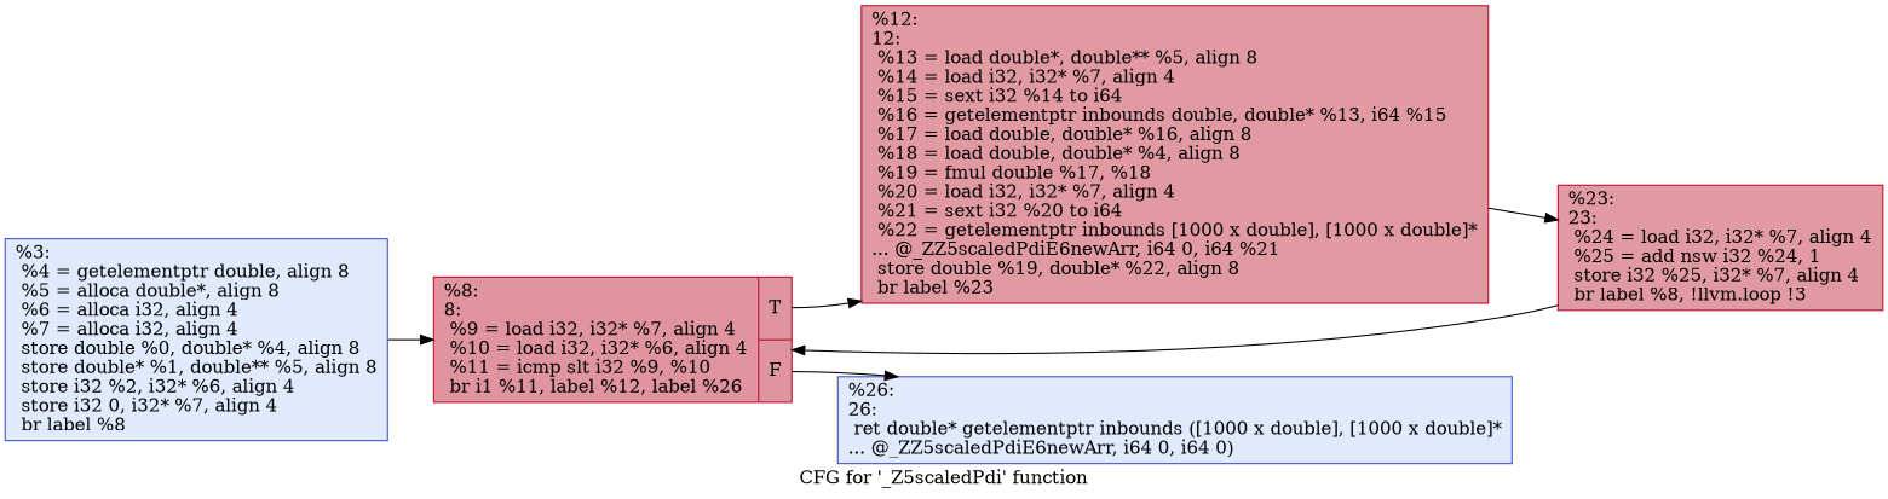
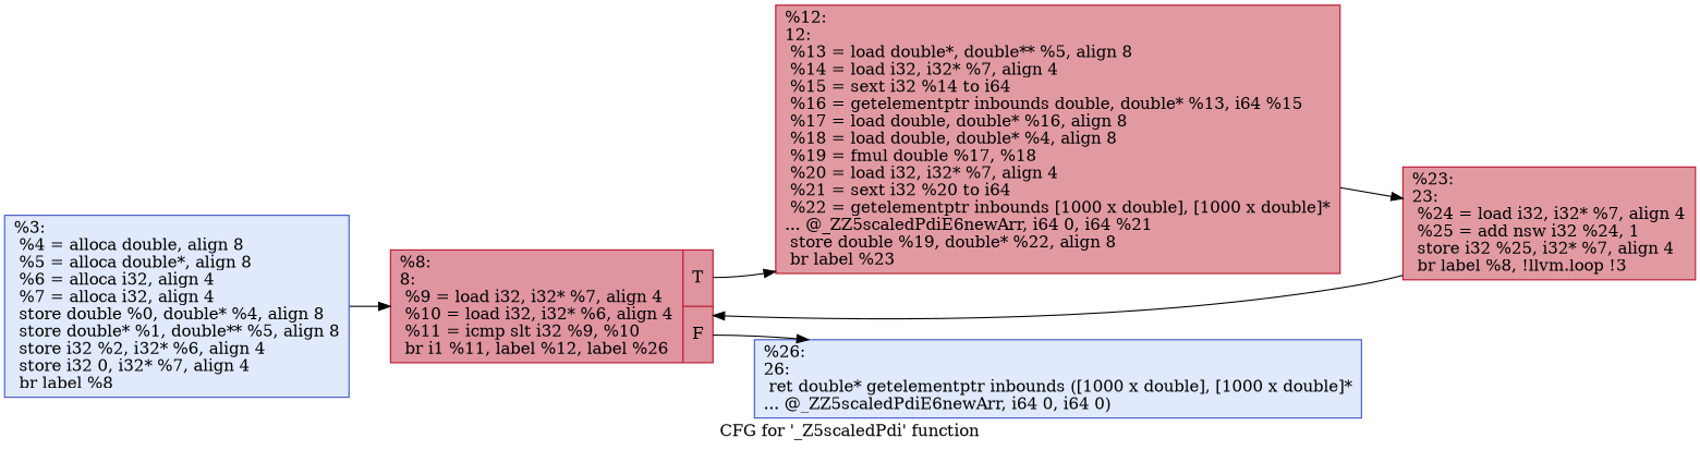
  digraph {
    label="CFG for '_Z5scaledPdi' function"
    rankdir=LR
    node [color="#b70d28ff" fillcolor="#b9d0f970" shape=record style=filled]
-   n1 [color="#3d50c3ff" label="{%3:\l  %4 = getelementptr double, align 8\l  %5 = alloca double*, align 8\l  %6 = alloca i32, align 4\l  %7 = alloca i32, align 4\l  store double %0, double* %4, align 8\l  store double* %1, double** %5, align 8\l  store i32 %2, i32* %6, align 4\l  store i32 0, i32* %7, align 4\l  br label %8\l}"]
+   n1 [color="#3d50c3ff" label="{%3:\l  %4 = alloca double, align 8\l  %5 = alloca double*, align 8\l  %6 = alloca i32, align 4\l  %7 = alloca i32, align 4\l  store double %0, double* %4, align 8\l  store double* %1, double** %5, align 8\l  store i32 %2, i32* %6, align 4\l  store i32 0, i32* %7, align 4\l  br label %8\l}"]
    n2 [fillcolor="#b70d2870" label="{%8:\l8:                                                \l  %9 = load i32, i32* %7, align 4\l  %10 = load i32, i32* %6, align 4\l  %11 = icmp slt i32 %9, %10\l  br i1 %11, label %12, label %26\l|{<s0>T|<s1>F}}"]
    n3 [fillcolor="#bb1b2c70" label="{%12:\l12:                                               \l  %13 = load double*, double** %5, align 8\l  %14 = load i32, i32* %7, align 4\l  %15 = sext i32 %14 to i64\l  %16 = getelementptr inbounds double, double* %13, i64 %15\l  %17 = load double, double* %16, align 8\l  %18 = load double, double* %4, align 8\l  %19 = fmul double %17, %18\l  %20 = load i32, i32* %7, align 4\l  %21 = sext i32 %20 to i64\l  %22 = getelementptr inbounds [1000 x double], [1000 x double]*\l... @_ZZ5scaledPdiE6newArr, i64 0, i64 %21\l  store double %19, double* %22, align 8\l  br label %23\l}"]
    n4 [color="#3d50c3ff" label="{%26:\l26:                                               \l  ret double* getelementptr inbounds ([1000 x double], [1000 x double]*\l... @_ZZ5scaledPdiE6newArr, i64 0, i64 0)\l}"]
    n5 [fillcolor="#bb1b2c70" label="{%23:\l23:                                               \l  %24 = load i32, i32* %7, align 4\l  %25 = add nsw i32 %24, 1\l  store i32 %25, i32* %7, align 4\l  br label %8, !llvm.loop !3\l}"]
    n1 -> n2
    n2 -> n3 [tailport=s0]
    n2 -> n4 [tailport=s1]
    n3 -> n5
    n5 -> n2
  }
